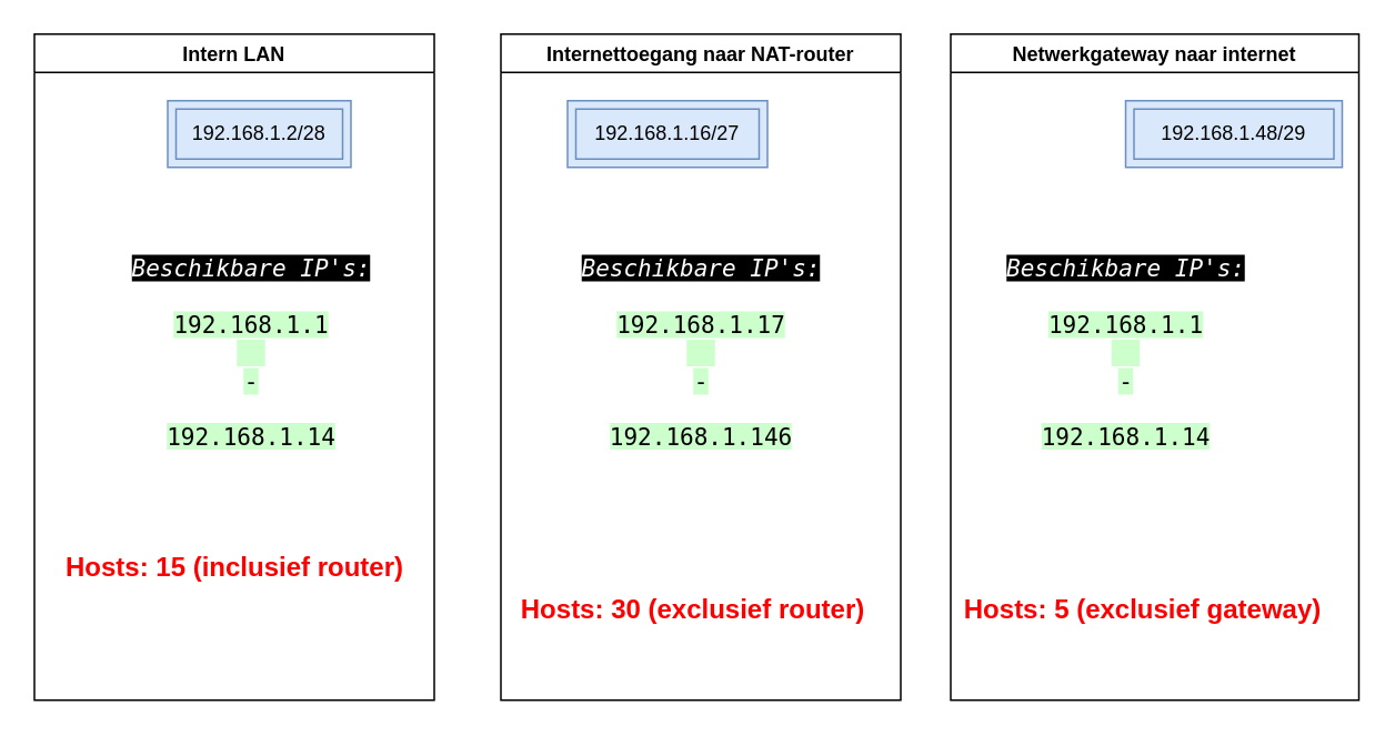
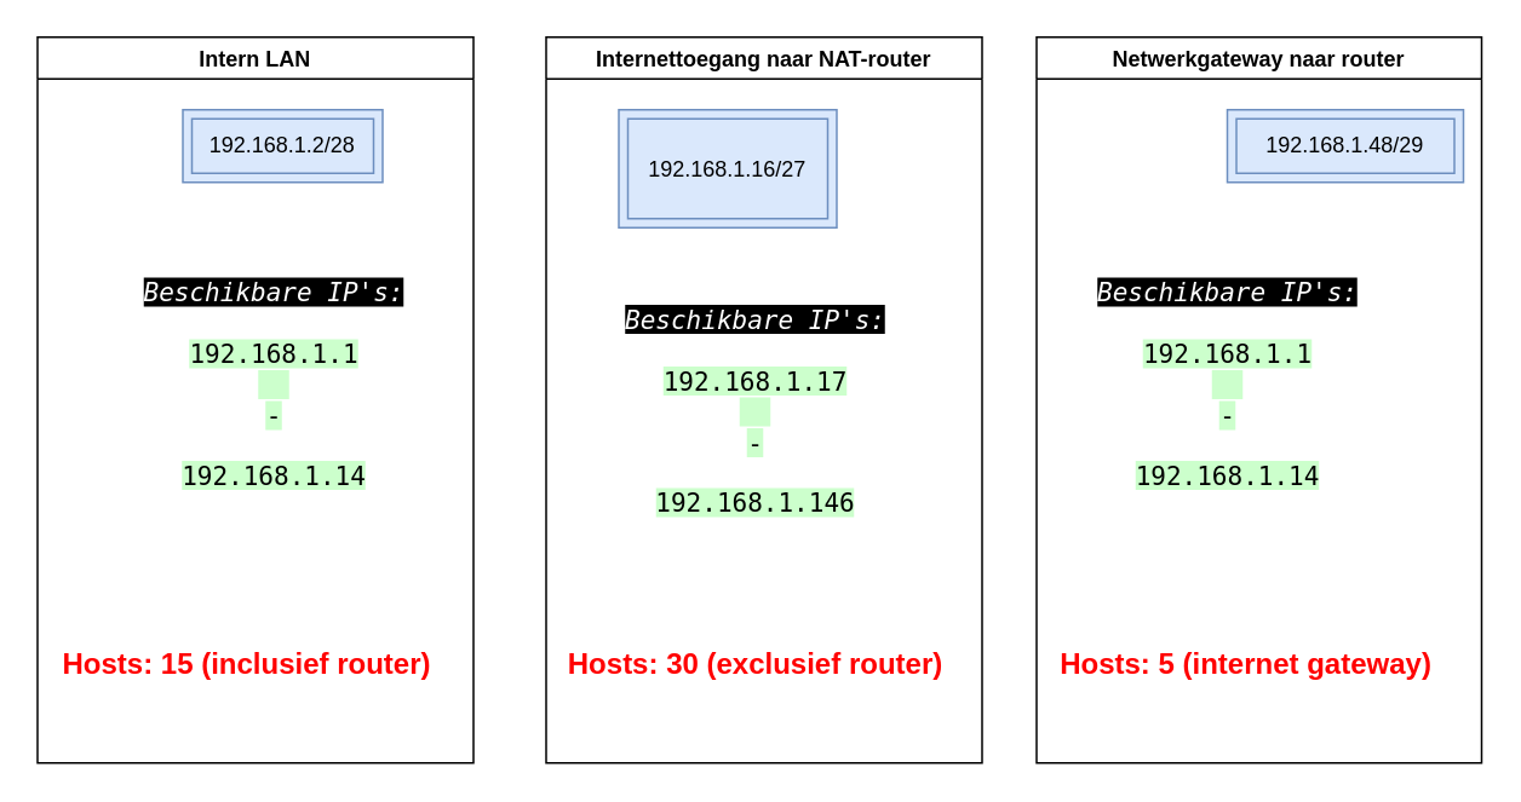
  <mxCell id="0" />
  <mxCell id="1" parent="0" />
  <mxCell id="2" value="Intern LAN" style="swimlane;" parent="1" vertex="1"><mxGeometry x="20" y="20" width="240" height="400" as="geometry" /></mxCell>
  <mxCell id="3" value="192.168.1.2/28" style="shape=ext;margin=3;double=1;whiteSpace=wrap;html=1;align=center;fillColor=#dae8fc;strokeColor=#6c8ebf;" parent="2" vertex="1"><mxGeometry x="80" y="40" width="110" height="40" as="geometry" /></mxCell>
- <mxCell id="4" value="&lt;b&gt;&lt;font color=&quot;#ff0000&quot; style=&quot;font-size: 16px;&quot;&gt;Hosts: 15 (inclusief router)&lt;/font&gt;&lt;/b&gt;" style="text;html=1;align=center;verticalAlign=middle;resizable=0;points=[];autosize=1;strokeColor=none;fillColor=none;" parent="2" vertex="1"><mxGeometry x="5" y="305" width="230" height="30" as="geometry" /></mxCell>
+ <mxCell id="4" value="&lt;b&gt;&lt;font color=&quot;#ff0000&quot; style=&quot;font-size: 16px;&quot;&gt;Hosts: 15 (inclusief router)&lt;/font&gt;&lt;/b&gt;" style="text;html=1;align=center;verticalAlign=middle;resizable=0;points=[];autosize=1;strokeColor=none;fillColor=none;" parent="2" vertex="1"><mxGeometry y="330" width="230" height="30" as="geometry" /></mxCell>
  <mxCell id="5" value="&lt;span style=&quot;font-variant-caps: normal; font-weight: 400; letter-spacing: normal; text-indent: 0px; text-transform: none; word-spacing: 0px; -webkit-text-stroke-width: 0px; text-decoration: none; caret-color: rgb(255, 255, 255); font-family: &amp;quot;Söhne Mono&amp;quot;, Monaco, &amp;quot;Andale Mono&amp;quot;, &amp;quot;Ubuntu Mono&amp;quot;, monospace; font-size: 14px; text-align: left; float: none; display: inline !important;&quot;&gt;&lt;i style=&quot;color: rgb(255, 255, 255);&quot;&gt;&lt;span style=&quot;background-color: rgb(0, 0, 0);&quot;&gt;Beschikbare IP's: &lt;/span&gt;&lt;br&gt;&lt;/i&gt;&lt;span style=&quot;background-color: rgb(204, 255, 204);&quot;&gt;&lt;br&gt;192.168.1.1&lt;br&gt;&amp;nbsp;&amp;nbsp;&lt;br&gt;- &lt;br&gt;&lt;br&gt;192.168.1.14&lt;br&gt;&lt;/span&gt;&lt;br&gt;&lt;/span&gt;" style="text;html=1;align=center;verticalAlign=middle;resizable=0;points=[];autosize=1;strokeColor=none;fillColor=none;" parent="2" vertex="1"><mxGeometry x="45" y="130" width="170" height="140" as="geometry" /></mxCell>
  <mxCell id="6" value="Internettoegang naar NAT-router" style="swimlane;" parent="1" vertex="1"><mxGeometry x="300" y="20" width="240" height="400" as="geometry" /></mxCell>
- <mxCell id="7" value="192.168.1.16/27" style="shape=ext;margin=3;double=1;whiteSpace=wrap;html=1;align=center;fillColor=#dae8fc;strokeColor=#6c8ebf;" parent="6" vertex="1"><mxGeometry x="40" y="40" width="120" height="40" as="geometry" /></mxCell>
+ <mxCell id="7" value="192.168.1.16/27" style="shape=ext;margin=3;double=1;whiteSpace=wrap;html=1;align=center;fillColor=#dae8fc;strokeColor=#6c8ebf;" parent="6" vertex="1"><mxGeometry x="40" y="40" width="120" height="65" as="geometry" /></mxCell>
  <mxCell id="8" value="&lt;b&gt;&lt;font color=&quot;#ff0000&quot; style=&quot;font-size: 16px;&quot;&gt;Hosts: 30 (exclusief router)&lt;/font&gt;&lt;/b&gt;" style="text;html=1;align=center;verticalAlign=middle;resizable=0;points=[];autosize=1;strokeColor=none;fillColor=none;" parent="6" vertex="1"><mxGeometry y="330" width="230" height="30" as="geometry" /></mxCell>
- <mxCell id="9" value="&lt;span style=&quot;font-variant-caps: normal; font-weight: 400; letter-spacing: normal; text-indent: 0px; text-transform: none; word-spacing: 0px; -webkit-text-stroke-width: 0px; text-decoration: none; caret-color: rgb(255, 255, 255); font-family: &amp;quot;Söhne Mono&amp;quot;, Monaco, &amp;quot;Andale Mono&amp;quot;, &amp;quot;Ubuntu Mono&amp;quot;, monospace; font-size: 14px; text-align: left; float: none; display: inline !important;&quot;&gt;&lt;i style=&quot;color: rgb(255, 255, 255);&quot;&gt;&lt;span style=&quot;background-color: rgb(0, 0, 0);&quot;&gt;Beschikbare IP's: &lt;/span&gt;&lt;br&gt;&lt;/i&gt;&lt;br&gt;&lt;span style=&quot;background-color: rgb(204, 255, 204);&quot;&gt;192.168.1.17&lt;br&gt;&amp;nbsp;&amp;nbsp;&lt;br&gt;- &lt;br&gt;&lt;br&gt;192.168.1.146&lt;/span&gt;&lt;br&gt;&lt;br&gt;&lt;/span&gt;" style="text;html=1;align=center;verticalAlign=middle;resizable=0;points=[];autosize=1;strokeColor=none;fillColor=none;" parent="6" vertex="1"><mxGeometry x="35" y="130" width="170" height="140" as="geometry" /></mxCell>
- <mxCell id="10" value="Netwerkgateway naar internet" style="swimlane;" parent="1" vertex="1"><mxGeometry x="570" y="20" width="245" height="400" as="geometry" /></mxCell>
+ <mxCell id="9" value="&lt;span style=&quot;font-variant-caps: normal; font-weight: 400; letter-spacing: normal; text-indent: 0px; text-transform: none; word-spacing: 0px; -webkit-text-stroke-width: 0px; text-decoration: none; caret-color: rgb(255, 255, 255); font-family: &amp;quot;Söhne Mono&amp;quot;, Monaco, &amp;quot;Andale Mono&amp;quot;, &amp;quot;Ubuntu Mono&amp;quot;, monospace; font-size: 14px; text-align: left; float: none; display: inline !important;&quot;&gt;&lt;i style=&quot;color: rgb(255, 255, 255);&quot;&gt;&lt;span style=&quot;background-color: rgb(0, 0, 0);&quot;&gt;Beschikbare IP's: &lt;/span&gt;&lt;br&gt;&lt;/i&gt;&lt;br&gt;&lt;span style=&quot;background-color: rgb(204, 255, 204);&quot;&gt;192.168.1.17&lt;br&gt;&amp;nbsp;&amp;nbsp;&lt;br&gt;- &lt;br&gt;&lt;br&gt;192.168.1.146&lt;/span&gt;&lt;br&gt;&lt;br&gt;&lt;/span&gt;" style="text;html=1;align=center;verticalAlign=middle;resizable=0;points=[];autosize=1;strokeColor=none;fillColor=none;" parent="6" vertex="1"><mxGeometry x="30" y="145" width="170" height="140" as="geometry" /></mxCell>
+ <mxCell id="10" value="Netwerkgateway naar router" style="swimlane;" parent="1" vertex="1"><mxGeometry x="570" y="20" width="245" height="400" as="geometry" /></mxCell>
  <mxCell id="11" value="192.168.1.48/29" style="shape=ext;margin=3;double=1;whiteSpace=wrap;html=1;align=center;fillColor=#dae8fc;strokeColor=#6c8ebf;" parent="10" vertex="1"><mxGeometry x="105" y="40" width="130" height="40" as="geometry" /></mxCell>
- <mxCell id="12" value="&lt;b&gt;&lt;font color=&quot;#ff0000&quot; style=&quot;font-size: 16px;&quot;&gt;Hosts: 5 (exclusief gateway)&lt;/font&gt;&lt;/b&gt;" style="text;html=1;align=center;verticalAlign=middle;resizable=0;points=[];autosize=1;strokeColor=none;fillColor=none;" parent="10" vertex="1"><mxGeometry x="-5" y="330" width="240" height="30" as="geometry" /></mxCell>
+ <mxCell id="12" value="&lt;b&gt;&lt;font color=&quot;#ff0000&quot; style=&quot;font-size: 16px;&quot;&gt;Hosts: 5 (internet gateway)&lt;/font&gt;&lt;/b&gt;" style="text;html=1;align=center;verticalAlign=middle;resizable=0;points=[];autosize=1;strokeColor=none;fillColor=none;" parent="10" vertex="1"><mxGeometry x="-5" y="330" width="240" height="30" as="geometry" /></mxCell>
  <mxCell id="13" value="&lt;span style=&quot;font-variant-caps: normal; font-weight: 400; letter-spacing: normal; text-indent: 0px; text-transform: none; word-spacing: 0px; -webkit-text-stroke-width: 0px; text-decoration: none; caret-color: rgb(255, 255, 255); font-family: &amp;quot;Söhne Mono&amp;quot;, Monaco, &amp;quot;Andale Mono&amp;quot;, &amp;quot;Ubuntu Mono&amp;quot;, monospace; font-size: 14px; text-align: left; float: none; display: inline !important;&quot;&gt;&lt;i style=&quot;color: rgb(255, 255, 255);&quot;&gt;&lt;span style=&quot;background-color: rgb(0, 0, 0);&quot;&gt;Beschikbare IP's: &lt;/span&gt;&lt;br&gt;&lt;/i&gt;&lt;span style=&quot;background-color: rgb(204, 255, 204);&quot;&gt;&lt;br&gt;192.168.1.1&lt;br&gt;&amp;nbsp;&amp;nbsp;&lt;br&gt;- &lt;br&gt;&lt;br&gt;192.168.1.14&lt;br&gt;&lt;/span&gt;&lt;br&gt;&lt;/span&gt;" style="text;html=1;align=center;verticalAlign=middle;resizable=0;points=[];autosize=1;strokeColor=none;fillColor=none;" parent="10" vertex="1"><mxGeometry x="20" y="130" width="170" height="140" as="geometry" /></mxCell>
